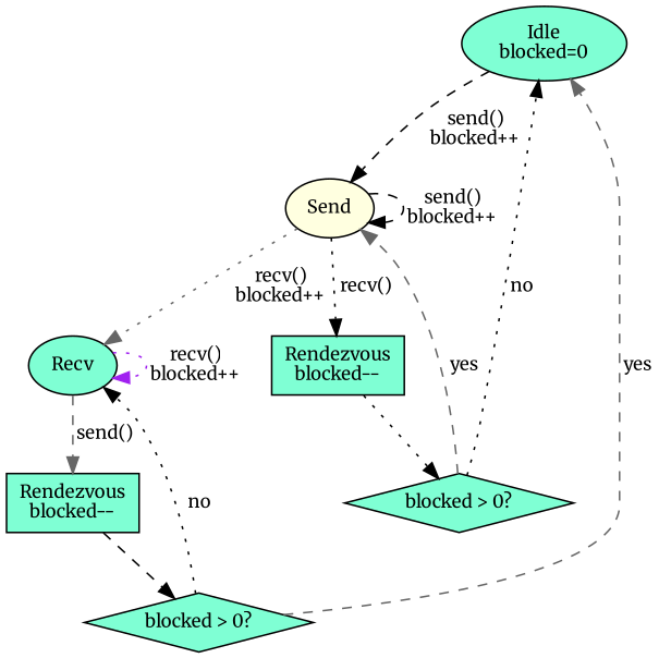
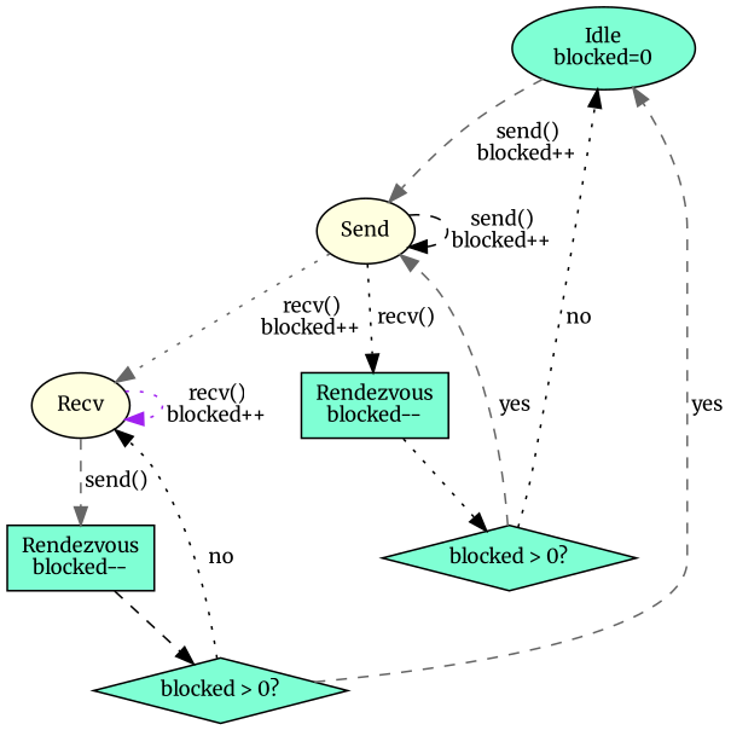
  digraph {
    fontname=Merriweather
    node [fillcolor=aquamarine fontname=Merriweather fontsize=11 shape=ellipse style="solid,filled"]
    edge [color=black fontname=Merriweather fontsize=11 style=dashed]
    n1 [label="Idle\nblocked=0"]
    n2 [fillcolor=lightyellow label=Send]
-   n3 [label=Recv]
+   n3 [fillcolor=lightyellow label=Recv]
    n4 [label="Rendezvous\nblocked--" shape=box]
    n5 [label="Rendezvous\nblocked--" shape=box]
    n6 [label="blocked > 0?" shape=diamond]
    n7 [label="blocked > 0?" shape=diamond]
-   n1 -> n2 [label=" send()\n blocked++"]
+   n1 -> n2 [color=gray40 label=" send()\n blocked++"]
    n2 -> n2 [label=" send()\n blocked++"]
    n2 -> n3 [color=gray40 label=" recv()\n blocked++" style=dotted]
    n2 -> n5 [label=" recv()" style=dotted]
    n3 -> n3 [color=purple label=" recv()\n blocked++" style=dotted]
    n3 -> n4 [color=gray40 label=" send()"]
    n4 -> n6
    n5 -> n7 [style=dotted]
    n6 -> n1 [color=gray40 label=" yes"]
    n6 -> n3 [label=" no" style=dotted]
    n7 -> n1 [label=" no" style=dotted]
    n7 -> n2 [color=gray40 label=" yes"]
  }
